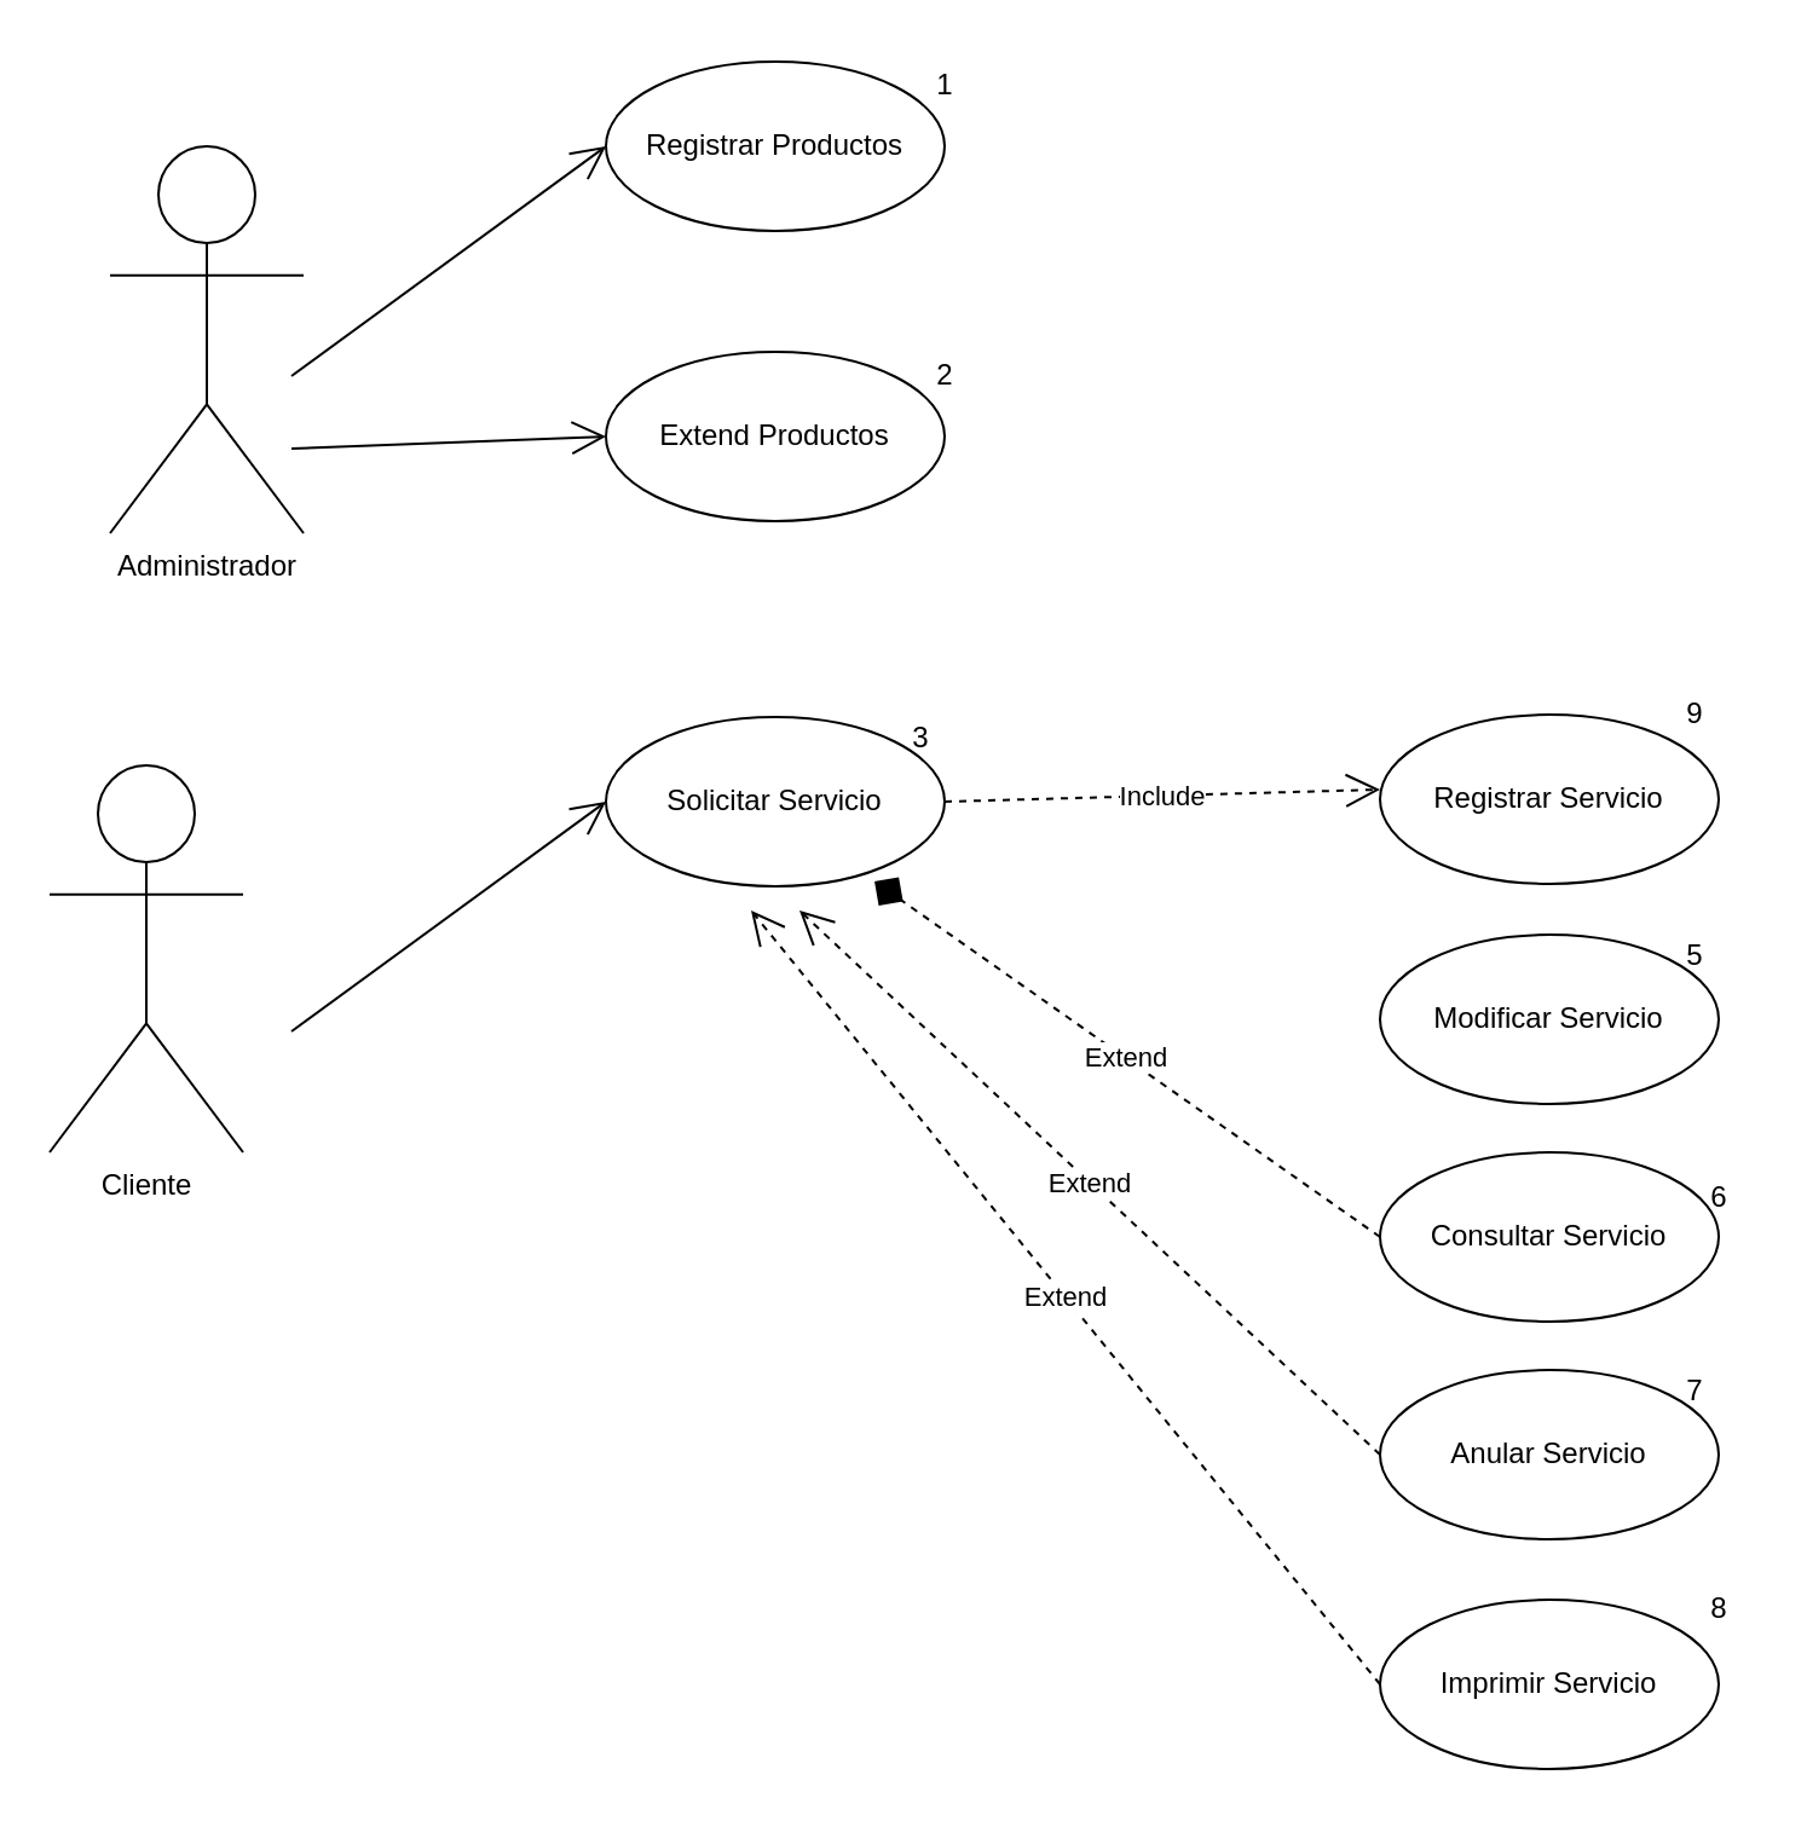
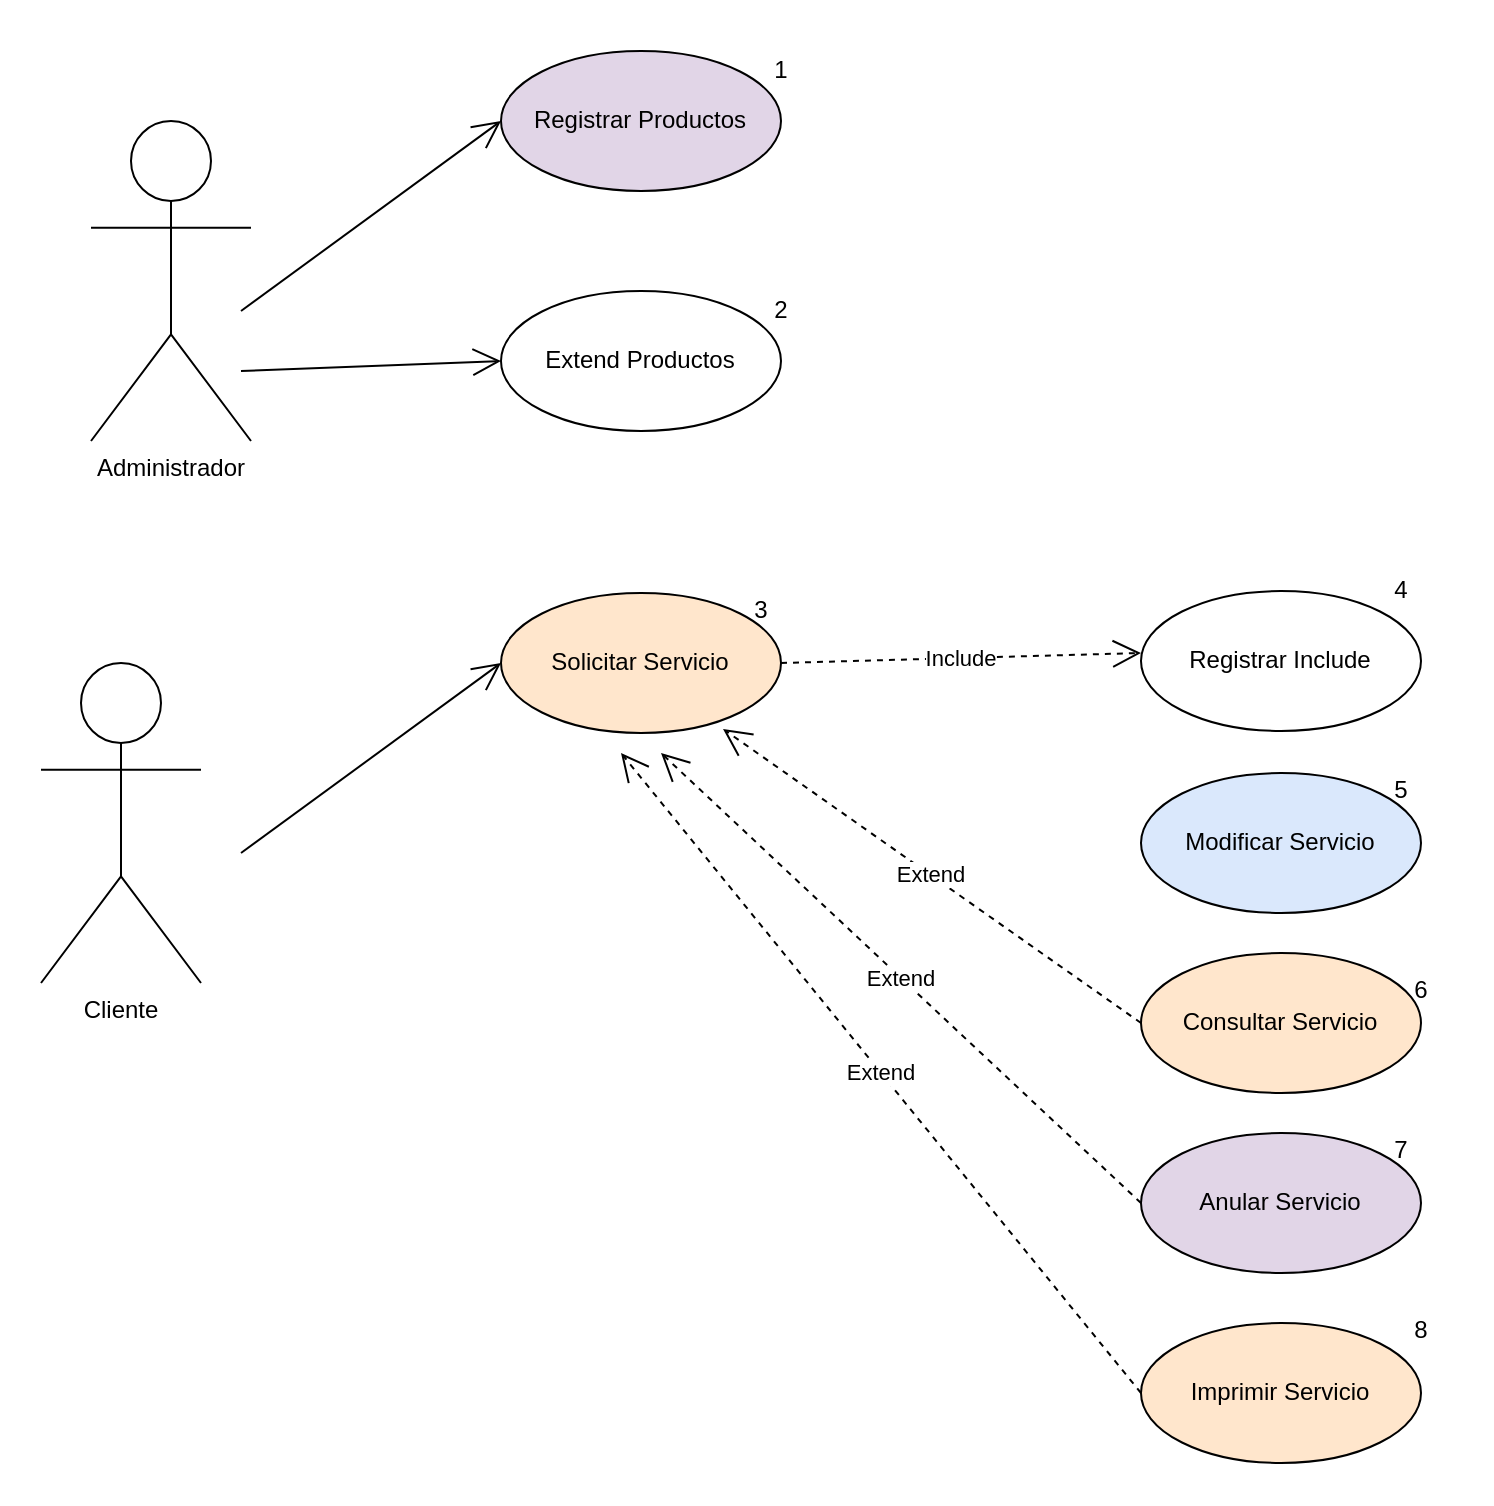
  <mxCell id="0" />
  <mxCell id="1" parent="0" />
  <mxCell id="2" value="Administrador" style="shape=umlActor;verticalLabelPosition=bottom;verticalAlign=top;html=1;" vertex="1" parent="1"><mxGeometry x="45" y="60" width="80" height="160" as="geometry" /></mxCell>
- <mxCell id="3" value="Registrar Productos" style="ellipse;whiteSpace=wrap;html=1;" vertex="1" parent="1"><mxGeometry x="250" y="25" width="140" height="70" as="geometry" /></mxCell>
+ <mxCell id="3" value="Registrar Productos" style="ellipse;whiteSpace=wrap;html=1;fillColor=#e1d5e7;" vertex="1" parent="1"><mxGeometry x="250" y="25" width="140" height="70" as="geometry" /></mxCell>
  <mxCell id="4" value="" style="endArrow=open;endFill=1;endSize=12;html=1;rounded=0;entryX=0;entryY=0.5;entryDx=0;entryDy=0;" edge="1" parent="1" target="3"><mxGeometry width="160" relative="1" as="geometry"><mxPoint x="120" y="155" as="sourcePoint" /><mxPoint x="280" y="155" as="targetPoint" /></mxGeometry></mxCell>
  <mxCell id="5" value="Extend Productos" style="ellipse;whiteSpace=wrap;html=1;" vertex="1" parent="1"><mxGeometry x="250" y="145" width="140" height="70" as="geometry" /></mxCell>
  <mxCell id="6" value="" style="endArrow=open;endFill=1;endSize=12;html=1;rounded=0;entryX=0;entryY=0.5;entryDx=0;entryDy=0;" edge="1" parent="1" target="5"><mxGeometry width="160" relative="1" as="geometry"><mxPoint x="120" y="185" as="sourcePoint" /><mxPoint x="280" y="195" as="targetPoint" /></mxGeometry></mxCell>
- <mxCell id="7" value="Cliente" style="shape=umlActor;verticalLabelPosition=bottom;verticalAlign=top;html=1;" vertex="1" parent="1"><mxGeometry x="20" y="316" width="80" height="160" as="geometry" /></mxCell>
- <mxCell id="8" value="Solicitar Servicio" style="ellipse;whiteSpace=wrap;html=1;" vertex="1" parent="1"><mxGeometry x="250" y="296" width="140" height="70" as="geometry" /></mxCell>
+ <mxCell id="7" value="Cliente" style="shape=umlActor;verticalLabelPosition=bottom;verticalAlign=top;html=1;" vertex="1" parent="1"><mxGeometry x="20" y="331" width="80" height="160" as="geometry" /></mxCell>
+ <mxCell id="8" value="Solicitar Servicio" style="ellipse;whiteSpace=wrap;html=1;fillColor=#ffe6cc;" vertex="1" parent="1"><mxGeometry x="250" y="296" width="140" height="70" as="geometry" /></mxCell>
  <mxCell id="9" value="" style="endArrow=open;endFill=1;endSize=12;html=1;rounded=0;entryX=0;entryY=0.5;entryDx=0;entryDy=0;" edge="1" target="8" parent="1"><mxGeometry width="160" relative="1" as="geometry"><mxPoint x="120" y="426" as="sourcePoint" /><mxPoint x="280" y="426" as="targetPoint" /></mxGeometry></mxCell>
  <mxCell id="10" value="Include" style="endArrow=open;endSize=12;dashed=1;html=1;rounded=0;exitX=1;exitY=0.5;exitDx=0;exitDy=0;" edge="1" parent="1" source="8"><mxGeometry width="160" relative="1" as="geometry"><mxPoint x="410" y="326" as="sourcePoint" /><mxPoint x="570" y="326" as="targetPoint" /></mxGeometry></mxCell>
- <mxCell id="11" value="Registrar Servicio" style="ellipse;whiteSpace=wrap;html=1;" vertex="1" parent="1"><mxGeometry x="570" y="295" width="140" height="70" as="geometry" /></mxCell>
- <mxCell id="12" value="Modificar Servicio" style="ellipse;whiteSpace=wrap;html=1;" vertex="1" parent="1"><mxGeometry x="570" y="386" width="140" height="70" as="geometry" /></mxCell>
- <mxCell id="13" value="Consultar Servicio" style="ellipse;whiteSpace=wrap;html=1;" vertex="1" parent="1"><mxGeometry x="570" y="476" width="140" height="70" as="geometry" /></mxCell>
- <mxCell id="14" value="Extend" style="endArrow=diamond;endSize=12;dashed=1;html=1;rounded=0;exitX=0;exitY=0.5;exitDx=0;exitDy=0;entryX=0.793;entryY=0.971;entryDx=0;entryDy=0;entryPerimeter=0;" edge="1" parent="1" source="13" target="8"><mxGeometry width="160" relative="1" as="geometry"><mxPoint x="410" y="446" as="sourcePoint" /><mxPoint x="394.96" y="362" as="targetPoint" /></mxGeometry></mxCell>
- <mxCell id="15" value="Anular Servicio" style="ellipse;whiteSpace=wrap;html=1;" vertex="1" parent="1"><mxGeometry x="570" y="566" width="140" height="70" as="geometry" /></mxCell>
+ <mxCell id="11" value="Registrar Include" style="ellipse;whiteSpace=wrap;html=1;" vertex="1" parent="1"><mxGeometry x="570" y="295" width="140" height="70" as="geometry" /></mxCell>
+ <mxCell id="12" value="Modificar Servicio" style="ellipse;whiteSpace=wrap;html=1;fillColor=#dae8fc;" vertex="1" parent="1"><mxGeometry x="570" y="386" width="140" height="70" as="geometry" /></mxCell>
+ <mxCell id="13" value="Consultar Servicio" style="ellipse;whiteSpace=wrap;html=1;fillColor=#ffe6cc;" vertex="1" parent="1"><mxGeometry x="570" y="476" width="140" height="70" as="geometry" /></mxCell>
+ <mxCell id="14" value="Extend" style="endArrow=open;endSize=12;dashed=1;html=1;rounded=0;exitX=0;exitY=0.5;exitDx=0;exitDy=0;entryX=0.793;entryY=0.971;entryDx=0;entryDy=0;entryPerimeter=0;" edge="1" parent="1" source="13" target="8"><mxGeometry width="160" relative="1" as="geometry"><mxPoint x="410" y="446" as="sourcePoint" /><mxPoint x="394.96" y="362" as="targetPoint" /></mxGeometry></mxCell>
+ <mxCell id="15" value="Anular Servicio" style="ellipse;whiteSpace=wrap;html=1;fillColor=#e1d5e7;" vertex="1" parent="1"><mxGeometry x="570" y="566" width="140" height="70" as="geometry" /></mxCell>
  <mxCell id="16" value="Extend" style="endArrow=open;endSize=12;dashed=1;html=1;rounded=0;exitX=0;exitY=0.5;exitDx=0;exitDy=0;" edge="1" parent="1" source="15"><mxGeometry width="160" relative="1" as="geometry"><mxPoint x="415.04" y="540" as="sourcePoint" /><mxPoint x="330" y="376" as="targetPoint" /></mxGeometry></mxCell>
- <mxCell id="17" value="Imprimir Servicio" style="ellipse;whiteSpace=wrap;html=1;" vertex="1" parent="1"><mxGeometry x="570" y="661" width="140" height="70" as="geometry" /></mxCell>
+ <mxCell id="17" value="Imprimir Servicio" style="ellipse;whiteSpace=wrap;html=1;fillColor=#ffe6cc;" vertex="1" parent="1"><mxGeometry x="570" y="661" width="140" height="70" as="geometry" /></mxCell>
  <mxCell id="18" value="Extend" style="endArrow=open;endSize=12;dashed=1;html=1;rounded=0;exitX=0;exitY=0.5;exitDx=0;exitDy=0;" edge="1" parent="1" source="17"><mxGeometry width="160" relative="1" as="geometry"><mxPoint x="415.04" y="635" as="sourcePoint" /><mxPoint x="310" y="376" as="targetPoint" /></mxGeometry></mxCell>
  <mxCell id="19" value="1" style="text;html=1;align=center;verticalAlign=middle;resizable=0;points=[];autosize=1;strokeColor=none;fillColor=none;" vertex="1" parent="1"><mxGeometry x="375" y="20" width="30" height="30" as="geometry" /></mxCell>
  <mxCell id="20" value="2" style="text;html=1;align=center;verticalAlign=middle;resizable=0;points=[];autosize=1;strokeColor=none;fillColor=none;" vertex="1" parent="1"><mxGeometry x="375" y="140" width="30" height="30" as="geometry" /></mxCell>
  <mxCell id="21" value="3" style="text;html=1;align=center;verticalAlign=middle;resizable=0;points=[];autosize=1;strokeColor=none;fillColor=none;" vertex="1" parent="1"><mxGeometry x="365" y="290" width="30" height="30" as="geometry" /></mxCell>
- <mxCell id="22" value="9" style="text;html=1;align=center;verticalAlign=middle;resizable=0;points=[];autosize=1;strokeColor=none;fillColor=none;" vertex="1" parent="1"><mxGeometry x="685" y="280" width="30" height="30" as="geometry" /></mxCell>
+ <mxCell id="22" value="4" style="text;html=1;align=center;verticalAlign=middle;resizable=0;points=[];autosize=1;strokeColor=none;fillColor=none;" vertex="1" parent="1"><mxGeometry x="685" y="280" width="30" height="30" as="geometry" /></mxCell>
  <mxCell id="23" value="5" style="text;html=1;align=center;verticalAlign=middle;resizable=0;points=[];autosize=1;strokeColor=none;fillColor=none;" vertex="1" parent="1"><mxGeometry x="685" y="380" width="30" height="30" as="geometry" /></mxCell>
  <mxCell id="24" value="6" style="text;html=1;align=center;verticalAlign=middle;resizable=0;points=[];autosize=1;strokeColor=none;fillColor=none;" vertex="1" parent="1"><mxGeometry x="695" y="480" width="30" height="30" as="geometry" /></mxCell>
  <mxCell id="25" value="7" style="text;html=1;align=center;verticalAlign=middle;resizable=0;points=[];autosize=1;strokeColor=none;fillColor=none;" vertex="1" parent="1"><mxGeometry x="685" y="560" width="30" height="30" as="geometry" /></mxCell>
  <mxCell id="26" value="8" style="text;html=1;align=center;verticalAlign=middle;resizable=0;points=[];autosize=1;strokeColor=none;fillColor=none;" vertex="1" parent="1"><mxGeometry x="695" y="650" width="30" height="30" as="geometry" /></mxCell>
